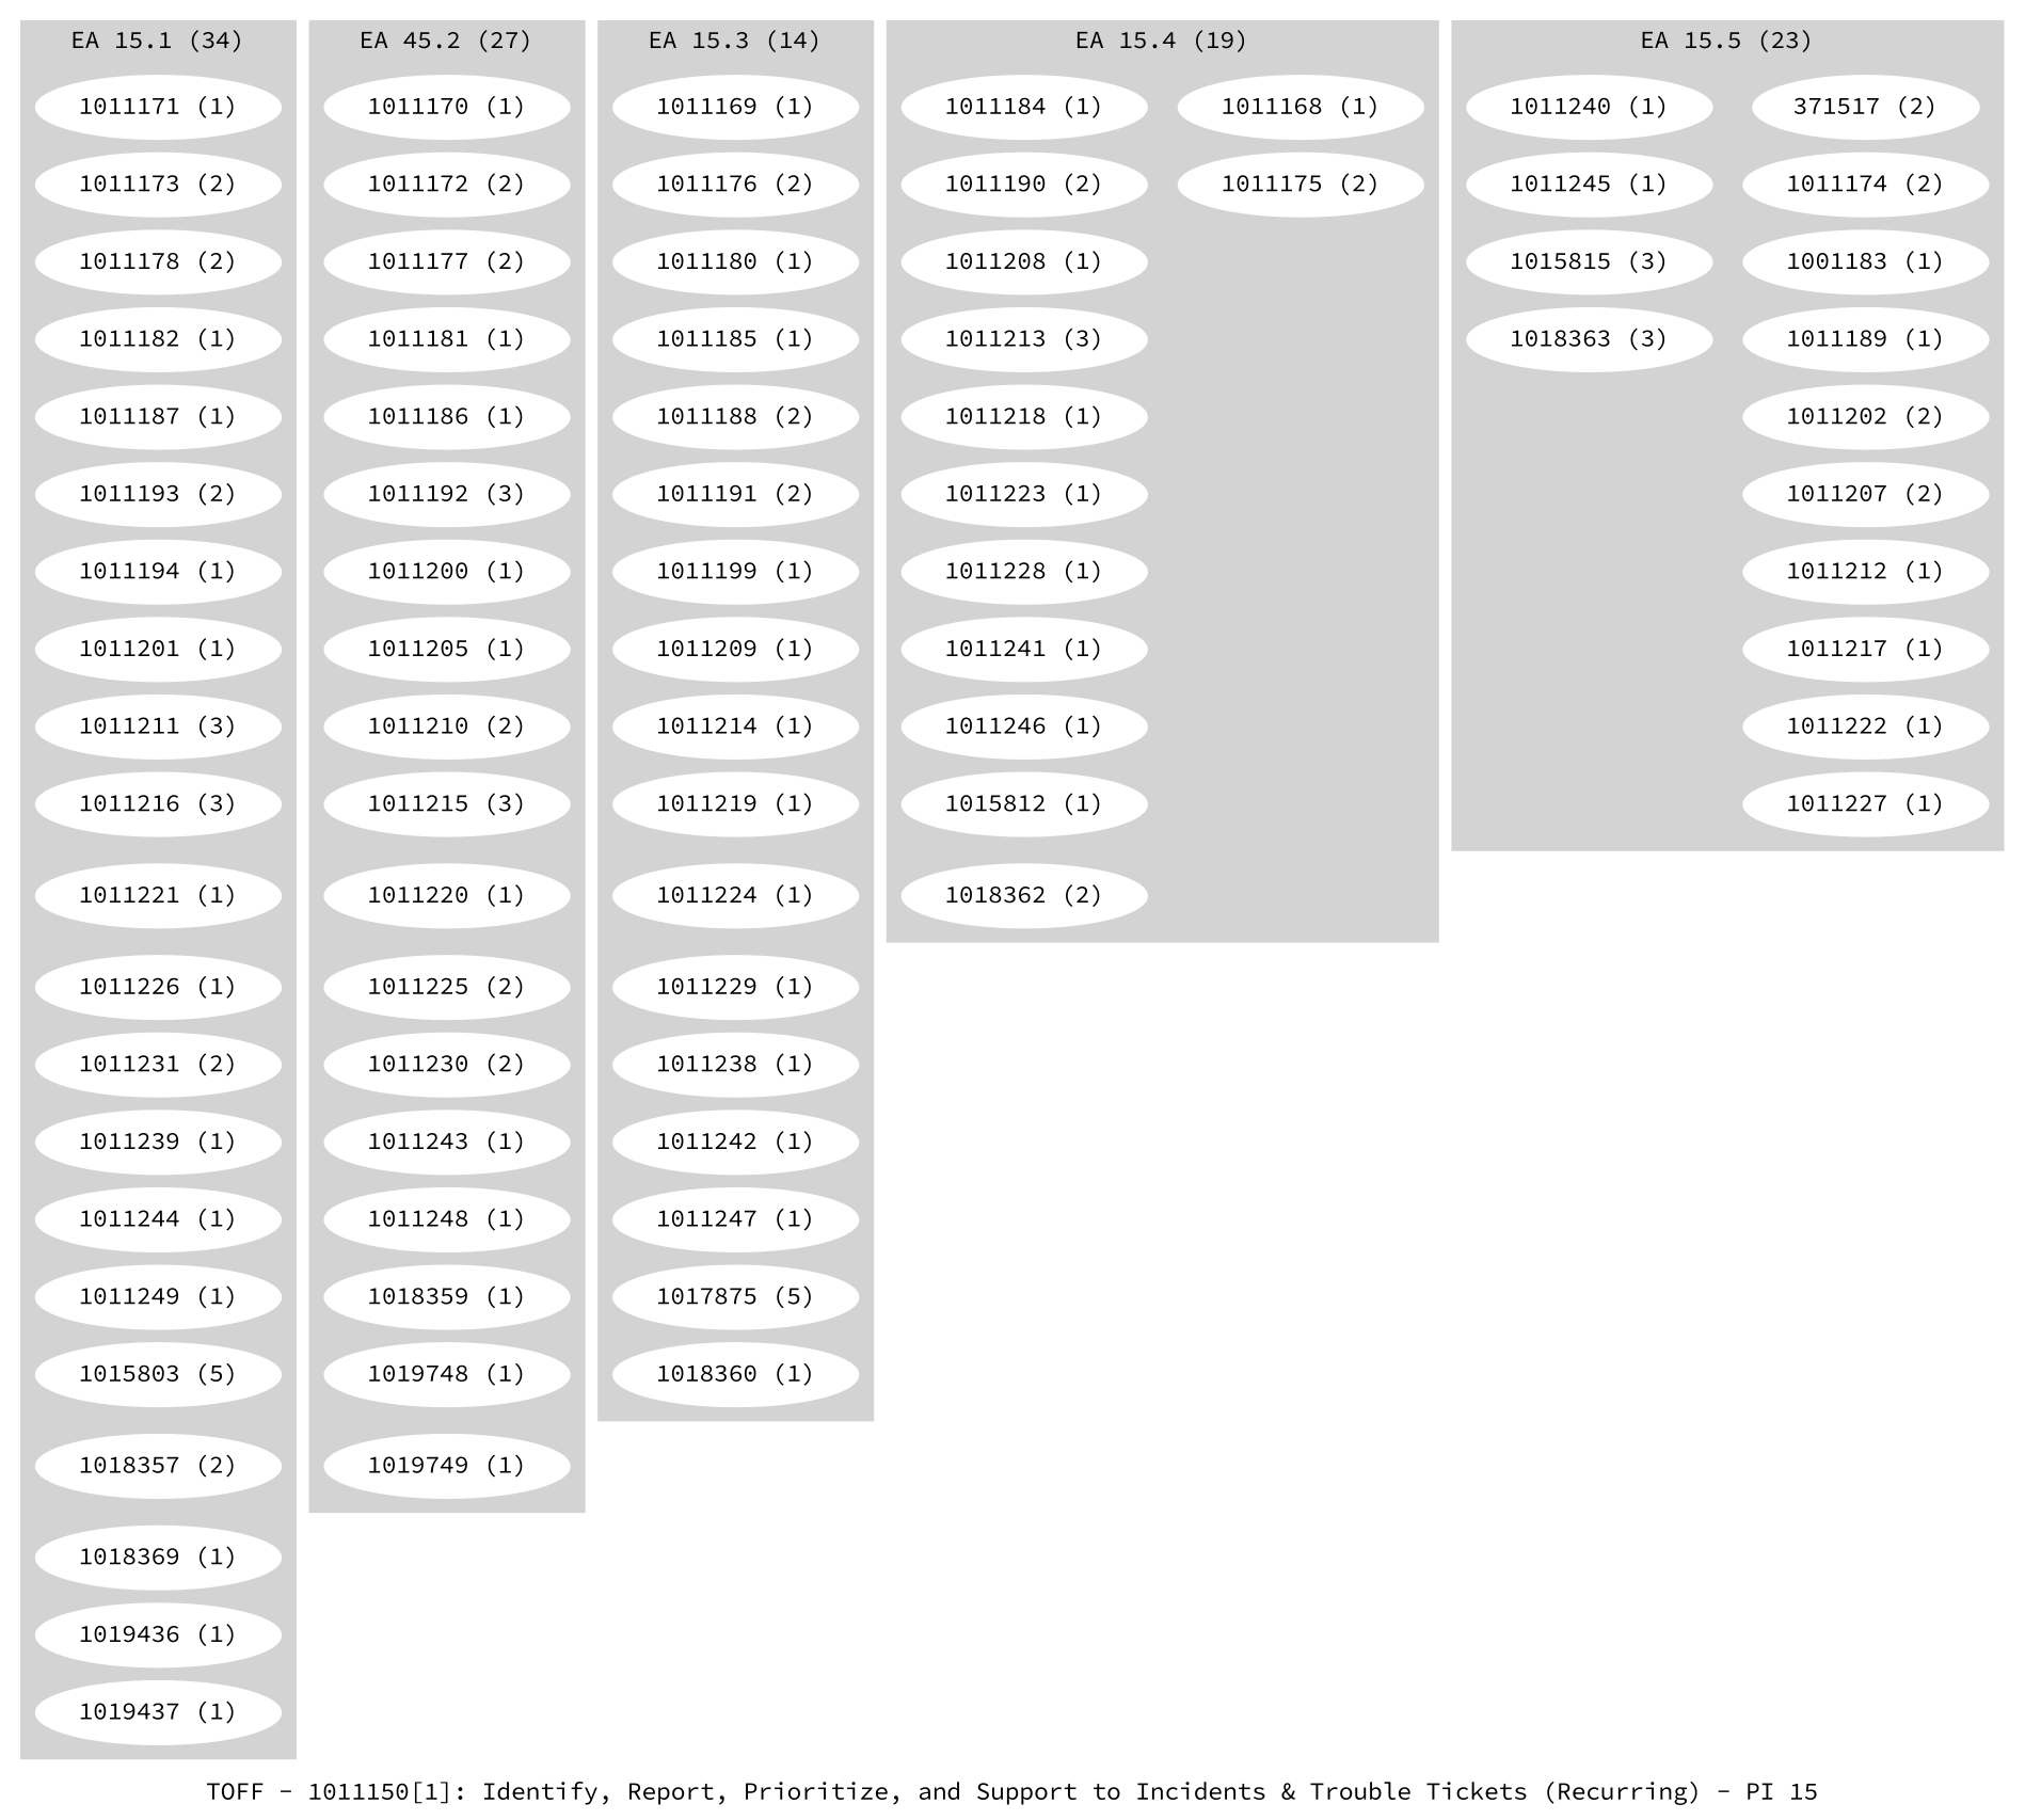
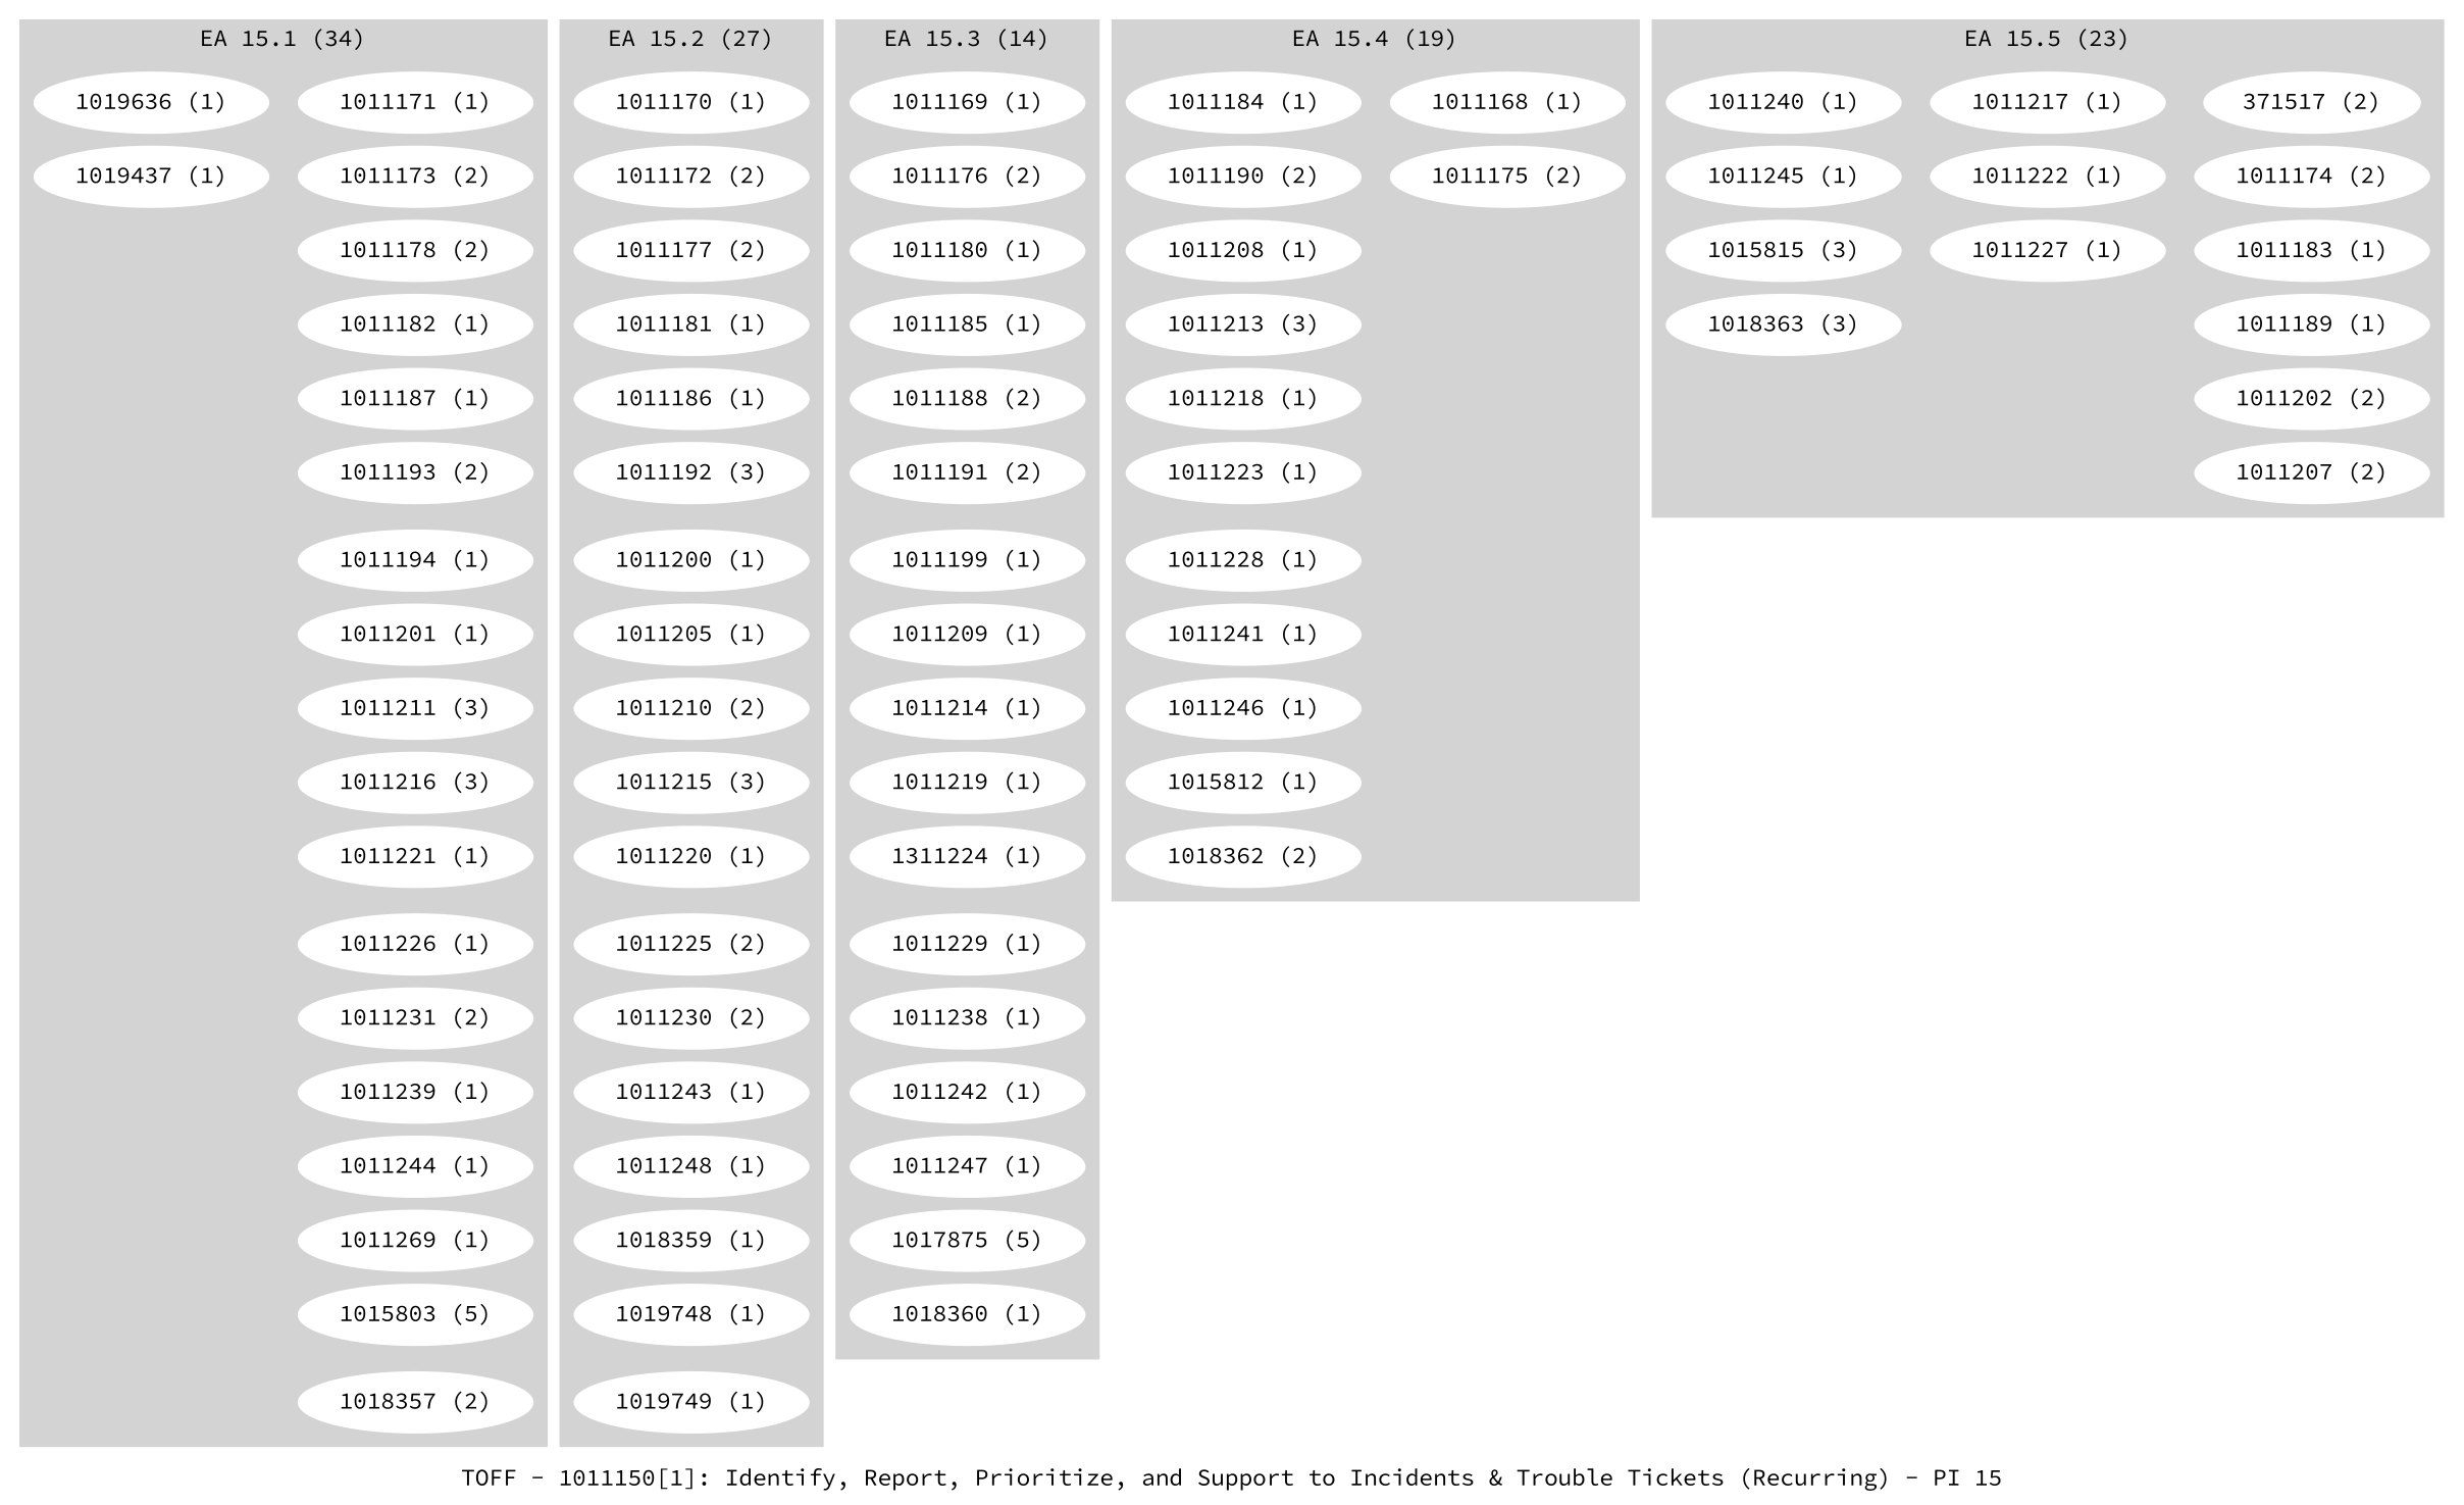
  digraph {
    fontname="Source Code Pro"
    label="TOFF - 1011150[1]: Identify, Report, Prioritize, and Support to Incidents & Trouble Tickets (Recurring) - PI 15"
    ranksep=.1
    node [color=white fontname="Source Code Pro" style=filled]
    edge [fontname="Source Code Pro" style=invis]
    "1011171 (1)"
    "1011173 (2)"
    "1011178 (2)"
    "1011182 (1)"
    "1011187 (1)"
    "1011193 (2)"
    "1011194 (1)"
    "1011201 (1)"
    "1011211 (3)"
    "1011216 (3)"
    "1011221 (1)"
    "1011226 (1)"
    "1011231 (2)"
    "1011239 (1)"
    "1011244 (1)"
-   "1011249 (1)"
+   "1011249 (1)" [label="1011269 (1)"]
    "1015803 (5)"
    "1018357 (2)"
-   "1018369 (1)"
-   "1019436 (1)"
+   "1019436 (1)" [label="1019636 (1)"]
    "1019437 (1)"
    "1011170 (1)"
    "1011172 (2)"
    "1011177 (2)"
    "1011181 (1)"
    "1011186 (1)"
    "1011192 (3)"
    "1011200 (1)"
    "1011205 (1)"
    "1011210 (2)"
    "1011215 (3)"
    "1011220 (1)"
    "1011225 (2)"
    "1011230 (2)"
    "1011243 (1)"
    "1011248 (1)"
    "1018359 (1)"
    "1019748 (1)"
    "1019749 (1)"
    "1011169 (1)"
    "1011176 (2)"
    "1011180 (1)"
    "1011185 (1)"
    "1011188 (2)"
    "1011191 (2)"
    "1011199 (1)"
    "1011209 (1)"
    "1011214 (1)"
    "1011219 (1)"
-   "1011224 (1)"
+   "1011224 (1)" [label="1311224 (1)"]
    "1011229 (1)"
    "1011238 (1)"
    "1011242 (1)"
    "1011247 (1)"
    "1017875 (5)"
    "1018360 (1)"
    "1011168 (1)"
    "1011175 (2)"
    "1011184 (1)"
    "1011190 (2)"
    "1011208 (1)"
    "1011213 (3)"
    "1011218 (1)"
    "1011223 (1)"
    "1011228 (1)"
    "1011241 (1)"
    "1011246 (1)"
    "1015812 (1)"
    "1018362 (2)"
    "371517 (2)"
    "1011174 (2)"
-   "1011183 (1)" [label="1001183 (1)"]
+   "1011183 (1)"
    "1011189 (1)"
    "1011202 (2)"
    "1011207 (2)"
-   "1011212 (1)"
    "1011217 (1)"
    "1011222 (1)"
    "1011227 (1)"
    "1011240 (1)"
    "1011245 (1)"
    "1015815 (3)"
    "1018363 (3)"
    subgraph cluster_1 {
      color=lightgrey
      label="EA 15.1 (34)"
      style=filled
      "1011171 (1)"
      "1011173 (2)"
      "1011178 (2)"
      "1011182 (1)"
      "1011187 (1)"
      "1011193 (2)"
      "1011194 (1)"
      "1011201 (1)"
      "1011211 (3)"
      "1011216 (3)"
      "1011221 (1)"
      "1011226 (1)"
      "1011231 (2)"
      "1011239 (1)"
      "1011244 (1)"
      "1011249 (1)"
      "1015803 (5)"
      "1018357 (2)"
-     "1018369 (1)"
      "1019436 (1)"
      "1019437 (1)"
    }
    subgraph cluster_2 {
      color=lightgrey
-     label="EA 45.2 (27)"
+     label="EA 15.2 (27)"
      style=filled
      "1011170 (1)"
      "1011172 (2)"
      "1011177 (2)"
      "1011181 (1)"
      "1011186 (1)"
      "1011192 (3)"
      "1011200 (1)"
      "1011205 (1)"
      "1011210 (2)"
      "1011215 (3)"
      "1011220 (1)"
      "1011225 (2)"
      "1011230 (2)"
      "1011243 (1)"
      "1011248 (1)"
      "1018359 (1)"
      "1019748 (1)"
      "1019749 (1)"
    }
    subgraph cluster_3 {
      color=lightgrey
      label="EA 15.3 (14)"
      style=filled
      "1011169 (1)"
      "1011176 (2)"
      "1011180 (1)"
      "1011185 (1)"
      "1011188 (2)"
      "1011191 (2)"
      "1011199 (1)"
      "1011209 (1)"
      "1011214 (1)"
      "1011219 (1)"
      "1011224 (1)"
      "1011229 (1)"
      "1011238 (1)"
      "1011242 (1)"
      "1011247 (1)"
      "1017875 (5)"
      "1018360 (1)"
    }
    subgraph cluster_4 {
      color=lightgrey
      label="EA 15.4 (19)"
      style=filled
      "1011168 (1)"
      "1011175 (2)"
      "1011184 (1)"
      "1011190 (2)"
      "1011208 (1)"
      "1011213 (3)"
      "1011218 (1)"
      "1011223 (1)"
      "1011228 (1)"
      "1011241 (1)"
      "1011246 (1)"
      "1015812 (1)"
      "1018362 (2)"
    }
    subgraph cluster_5 {
      color=lightgrey
      label="EA 15.5 (23)"
      style=filled
      "371517 (2)"
      "1011174 (2)"
      "1011183 (1)"
      "1011189 (1)"
      "1011202 (2)"
      "1011207 (2)"
-     "1011212 (1)"
      "1011217 (1)"
      "1011222 (1)"
      "1011227 (1)"
      "1011240 (1)"
      "1011245 (1)"
      "1015815 (3)"
      "1018363 (3)"
    }
    "1011171 (1)" -> "1011173 (2)"
    "1011173 (2)" -> "1011178 (2)"
    "1011178 (2)" -> "1011182 (1)"
    "1011182 (1)" -> "1011187 (1)"
    "1011187 (1)" -> "1011193 (2)"
    "1011193 (2)" -> "1011194 (1)"
    "1011194 (1)" -> "1011201 (1)"
    "1011201 (1)" -> "1011211 (3)"
    "1011211 (3)" -> "1011216 (3)"
    "1011216 (3)" -> "1011221 (1)"
    "1011221 (1)" -> "1011226 (1)"
    "1011226 (1)" -> "1011231 (2)"
    "1011231 (2)" -> "1011239 (1)"
    "1011239 (1)" -> "1011244 (1)"
    "1011244 (1)" -> "1011249 (1)"
    "1011249 (1)" -> "1015803 (5)"
    "1015803 (5)" -> "1018357 (2)"
-   "1018357 (2)" -> "1018369 (1)"
-   "1018369 (1)" -> "1019436 (1)"
    "1019436 (1)" -> "1019437 (1)"
    "1011170 (1)" -> "1011172 (2)"
    "1011172 (2)" -> "1011177 (2)"
    "1011177 (2)" -> "1011181 (1)"
    "1011181 (1)" -> "1011186 (1)"
    "1011186 (1)" -> "1011192 (3)"
    "1011192 (3)" -> "1011200 (1)"
    "1011200 (1)" -> "1011205 (1)"
    "1011205 (1)" -> "1011210 (2)"
    "1011210 (2)" -> "1011215 (3)"
    "1011215 (3)" -> "1011220 (1)"
    "1011220 (1)" -> "1011225 (2)"
    "1011225 (2)" -> "1011230 (2)"
    "1011230 (2)" -> "1011243 (1)"
    "1011243 (1)" -> "1011248 (1)"
    "1011248 (1)" -> "1018359 (1)"
    "1018359 (1)" -> "1019748 (1)"
    "1019748 (1)" -> "1019749 (1)"
    "1011169 (1)" -> "1011176 (2)"
    "1011176 (2)" -> "1011180 (1)"
    "1011180 (1)" -> "1011185 (1)"
    "1011185 (1)" -> "1011188 (2)"
    "1011188 (2)" -> "1011191 (2)"
    "1011191 (2)" -> "1011199 (1)"
    "1011199 (1)" -> "1011209 (1)"
    "1011209 (1)" -> "1011214 (1)"
    "1011214 (1)" -> "1011219 (1)"
    "1011219 (1)" -> "1011224 (1)"
    "1011224 (1)" -> "1011229 (1)"
    "1011229 (1)" -> "1011238 (1)"
    "1011238 (1)" -> "1011242 (1)"
    "1011242 (1)" -> "1011247 (1)"
    "1011247 (1)" -> "1017875 (5)"
    "1017875 (5)" -> "1018360 (1)"
    "1011168 (1)" -> "1011175 (2)"
    "1011184 (1)" -> "1011190 (2)"
    "1011190 (2)" -> "1011208 (1)"
    "1011208 (1)" -> "1011213 (3)"
    "1011213 (3)" -> "1011218 (1)"
    "1011218 (1)" -> "1011223 (1)"
    "1011223 (1)" -> "1011228 (1)"
    "1011228 (1)" -> "1011241 (1)"
    "1011241 (1)" -> "1011246 (1)"
    "1011246 (1)" -> "1015812 (1)"
    "1015812 (1)" -> "1018362 (2)"
    "371517 (2)" -> "1011174 (2)"
    "1011174 (2)" -> "1011183 (1)"
    "1011183 (1)" -> "1011189 (1)"
    "1011189 (1)" -> "1011202 (2)"
    "1011202 (2)" -> "1011207 (2)"
-   "1011207 (2)" -> "1011212 (1)"
-   "1011212 (1)" -> "1011217 (1)"
    "1011217 (1)" -> "1011222 (1)"
    "1011222 (1)" -> "1011227 (1)"
    "1011240 (1)" -> "1011245 (1)"
    "1011245 (1)" -> "1015815 (3)"
    "1015815 (3)" -> "1018363 (3)"
  }
